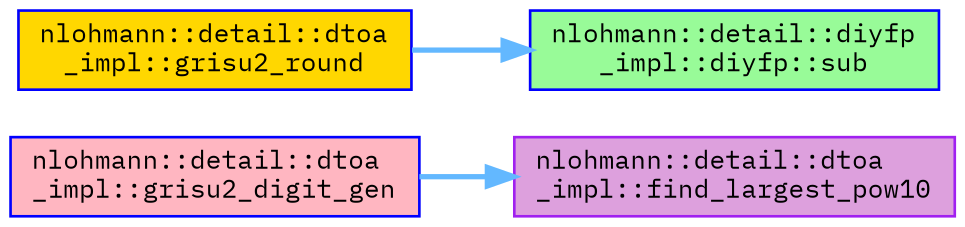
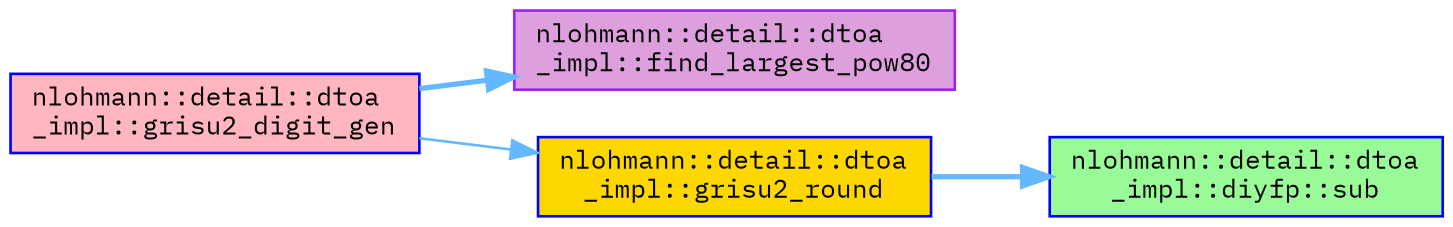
  digraph {
    fontname="IBM Plex Mono"
    rankdir=LR
    node [color=blue fontname="IBM Plex Mono" fontsize=10 shape=box style=filled]
    edge [color=steelblue1 fontname="IBM Plex Mono" fontsize=10 labelfontname=Helvetica labelfontsize=10 style=bold]
    n1 [fillcolor=lightpink fontcolor=black height=0.2 label="nlohmann::detail::dtoa\l_impl::grisu2_digit_gen" width=0.4]
-   n2 [color=purple fillcolor=plum height=0.2 label="nlohmann::detail::dtoa\l_impl::find_largest_pow10" width=0.4]
+   n2 [color=purple fillcolor=plum height=0.2 label="nlohmann::detail::dtoa\l_impl::find_largest_pow80" width=0.4]
    n3 [fillcolor=gold height=0.2 label="nlohmann::detail::dtoa\l_impl::grisu2_round" width=0.4]
-   n4 [fillcolor=palegreen height=0.2 label="nlohmann::detail::diyfp\l_impl::diyfp::sub" width=0.4]
+   n4 [fillcolor=palegreen height=0.2 label="nlohmann::detail::dtoa\l_impl::diyfp::sub" width=0.4]
    n1 -> n2
+   n1 -> n3 [style=solid]
    n3 -> n4
  }
